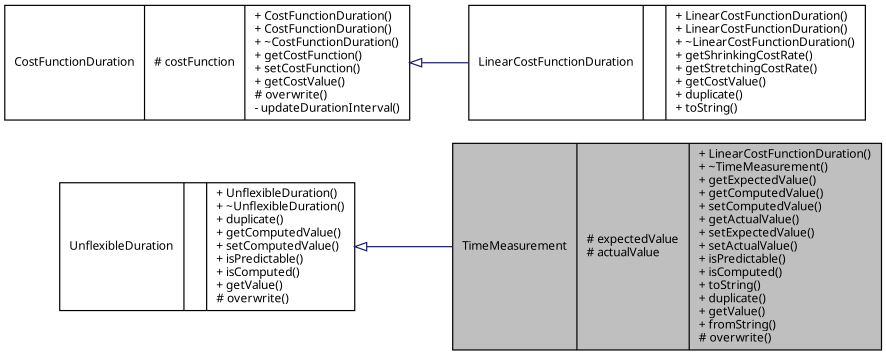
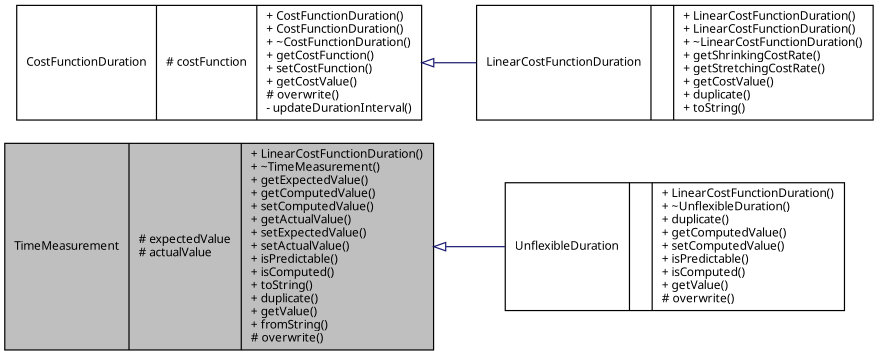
  digraph {
    rankdir=LR
    node [color=black fillcolor=white fontname="FreeSans.ttf" fontsize=10 shape=record style=filled]
    edge [arrowtail=empty color=midnightblue dir=back fontname="FreeSans.ttf" fontsize=10 labelfontname="FreeSans.ttf" labelfontsize=10 style=solid]
    n1 [fillcolor=grey75 fontcolor=black height=0.2 label="{TimeMeasurement\n|# expectedValue\l# actualValue\l|+ LinearCostFunctionDuration()\l+ ~TimeMeasurement()\l+ getExpectedValue()\l+ getComputedValue()\l+ setComputedValue()\l+ getActualValue()\l+ setExpectedValue()\l+ setActualValue()\l+ isPredictable()\l+ isComputed()\l+ toString()\l+ duplicate()\l+ getValue()\l+ fromString()\l# overwrite()\l}" width=0.4]
-   n2 [height=0.2 label="{UnflexibleDuration\n||+ UnflexibleDuration()\l+ ~UnflexibleDuration()\l+ duplicate()\l+ getComputedValue()\l+ setComputedValue()\l+ isPredictable()\l+ isComputed()\l+ getValue()\l# overwrite()\l}" width=0.4]
+   n2 [height=0.2 label="{UnflexibleDuration\n||+ LinearCostFunctionDuration()\l+ ~UnflexibleDuration()\l+ duplicate()\l+ getComputedValue()\l+ setComputedValue()\l+ isPredictable()\l+ isComputed()\l+ getValue()\l# overwrite()\l}" width=0.4]
    n3 [height=0.2 label="{CostFunctionDuration\n|# costFunction\l|+ CostFunctionDuration()\l+ CostFunctionDuration()\l+ ~CostFunctionDuration()\l+ getCostFunction()\l+ setCostFunction()\l+ getCostValue()\l# overwrite()\l- updateDurationInterval()\l}" width=0.4]
    n4 [height=0.2 label="{LinearCostFunctionDuration\n||+ LinearCostFunctionDuration()\l+ LinearCostFunctionDuration()\l+ ~LinearCostFunctionDuration()\l+ getShrinkingCostRate()\l+ getStretchingCostRate()\l+ getCostValue()\l+ duplicate()\l+ toString()\l}" width=0.4]
-   n2 -> n1
+   n1 -> n2
    n3 -> n4
  }
